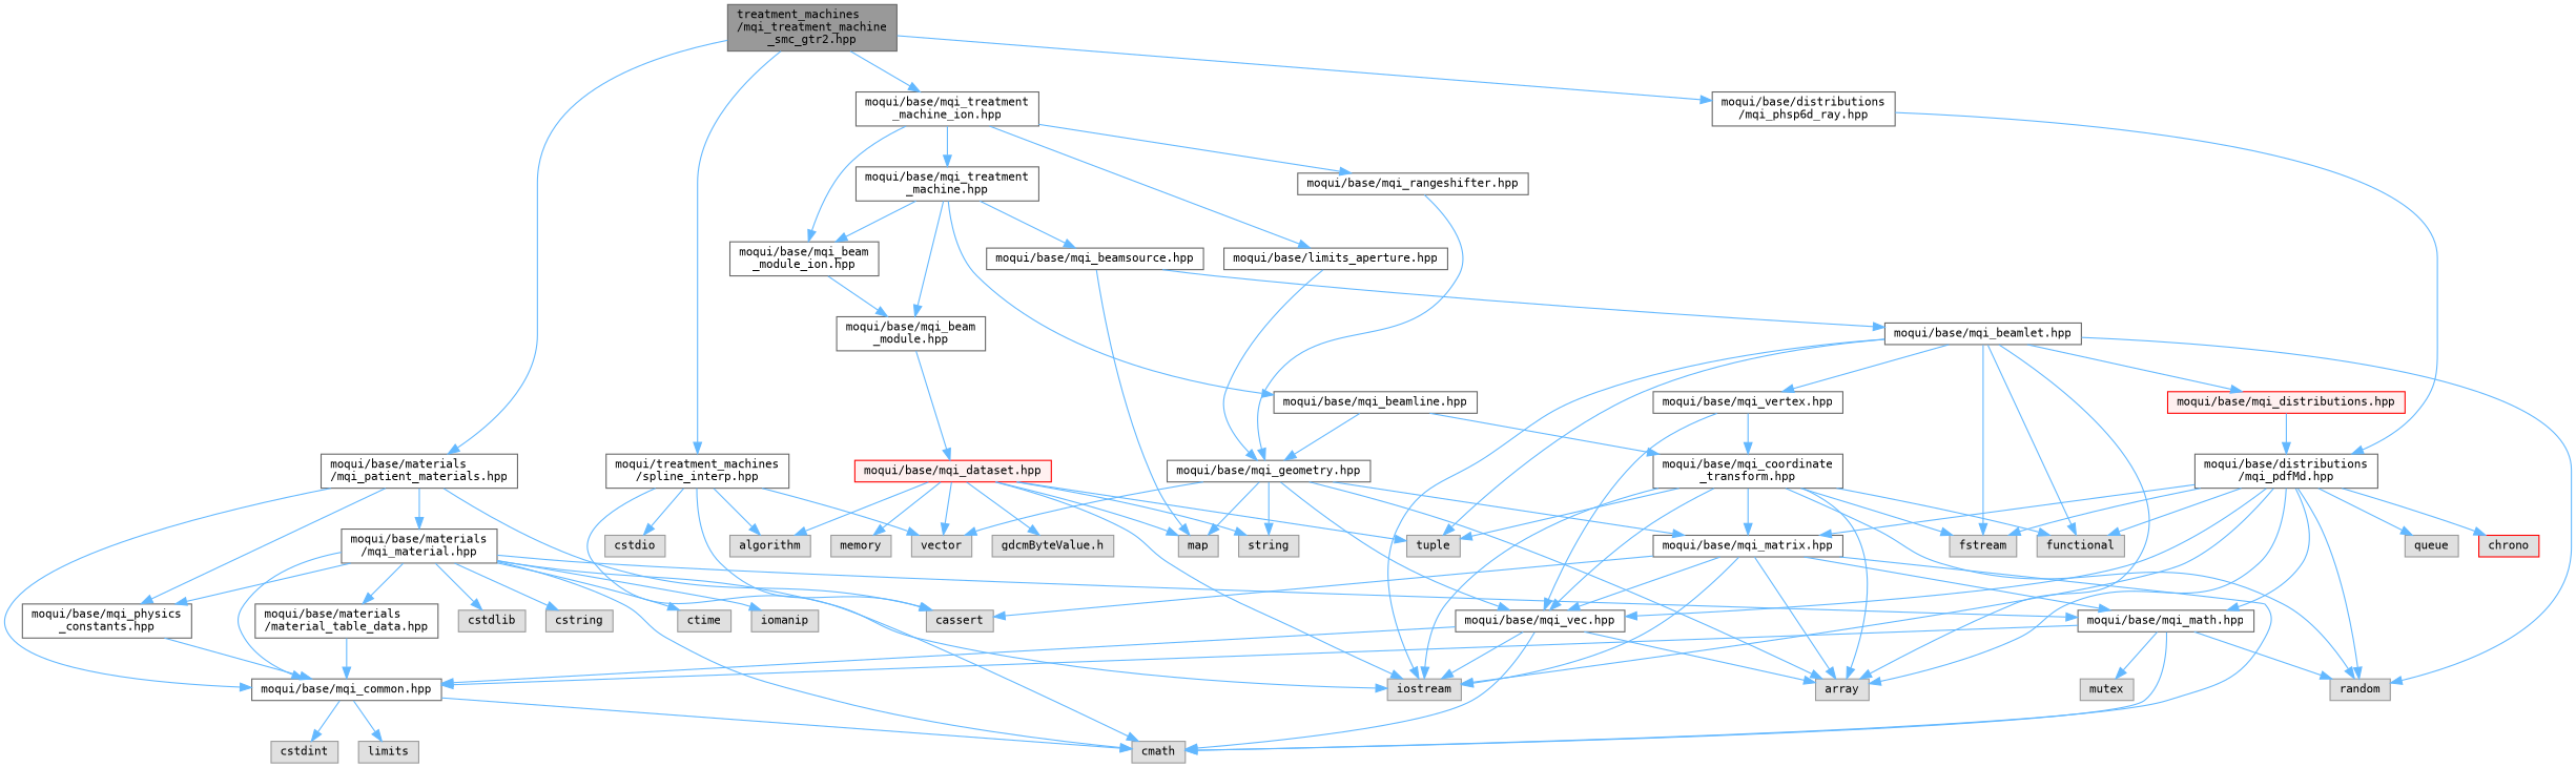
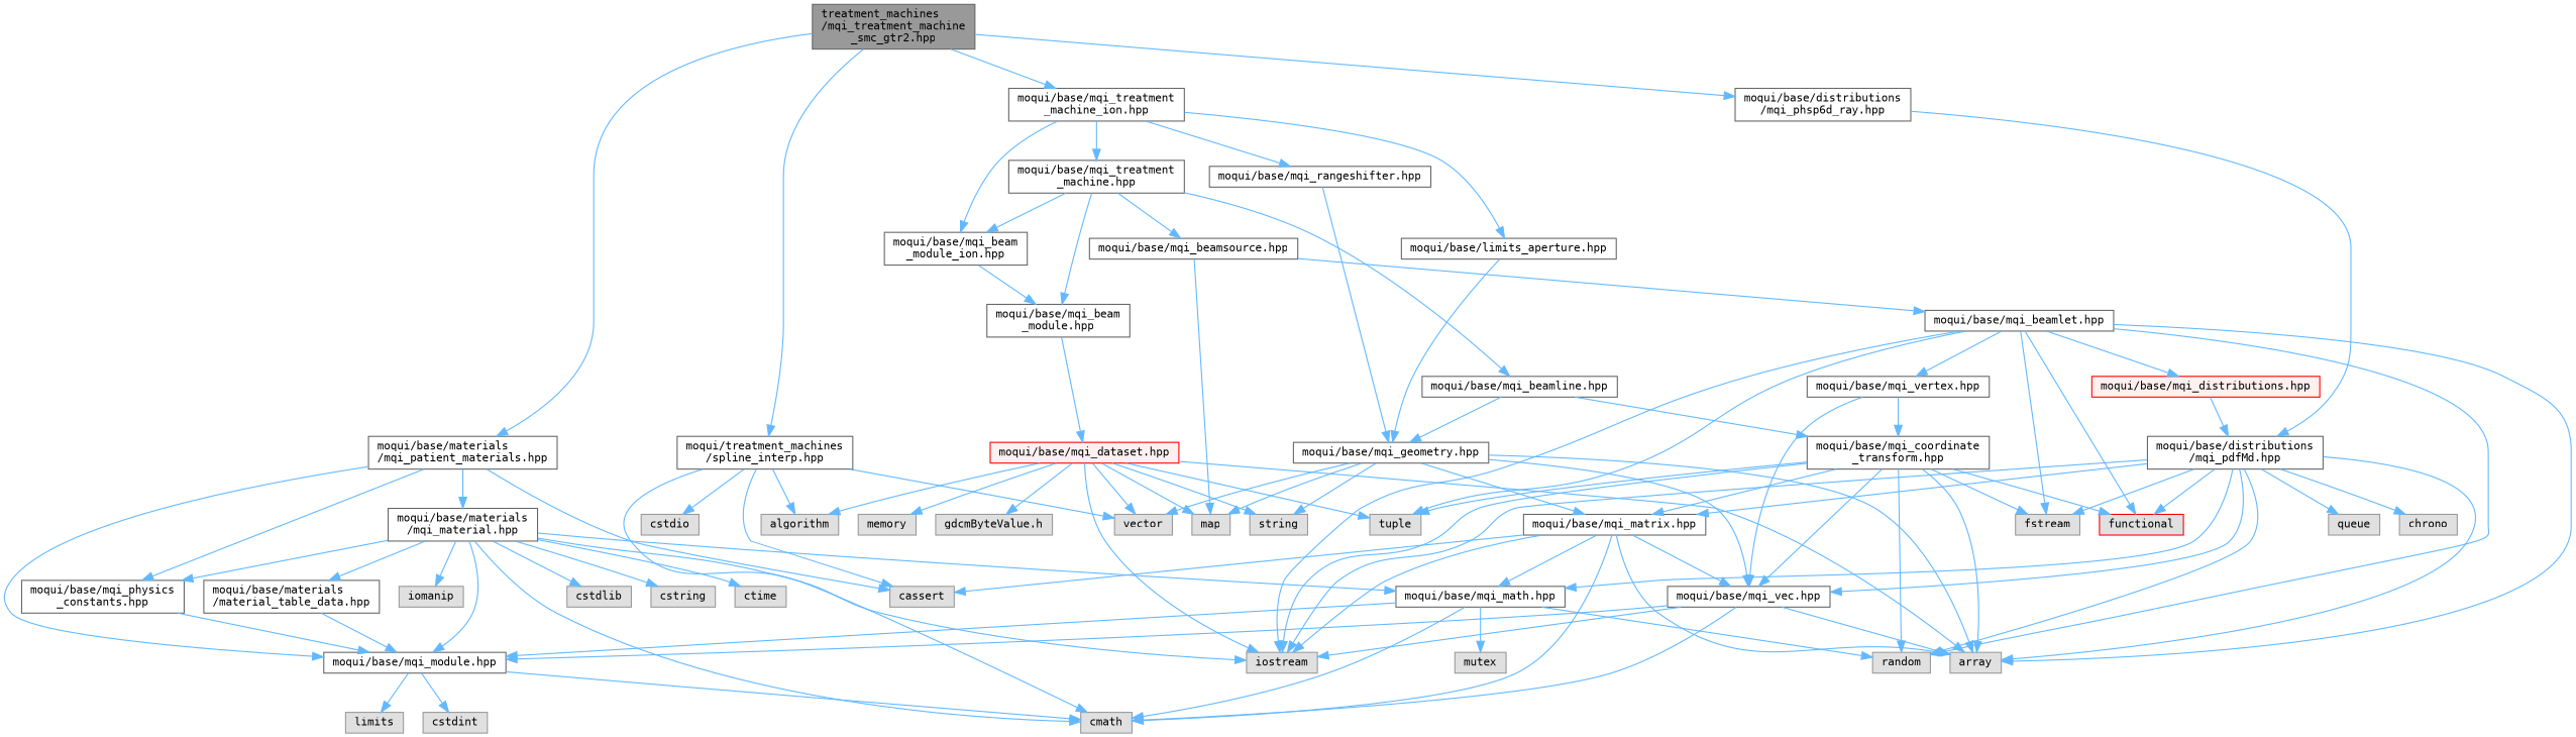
  digraph {
    fontname="DejaVu Sans Mono"
    node [color=grey60 fillcolor="#E0E0E0" fontname="DejaVu Sans Mono" fontsize=10 shape=box style=filled]
    edge [color=steelblue1 fontname="DejaVu Sans Mono" fontsize=10 labelfontname=Helvetica labelfontsize=10 style=solid]
    n1 [color=gray40 fillcolor=grey60 fontcolor=black height=0.2 label="treatment_machines\l/mqi_treatment_machine\l_smc_gtr2.hpp" width=0.4]
    n2 [color=grey40 fillcolor=white height=0.2 label="moqui/base/materials\l/mqi_patient_materials.hpp" width=0.4]
    n3 [color=grey40 fillcolor=white height=0.2 label="moqui/base/mqi_treatment\l_machine_ion.hpp" width=0.4]
    n4 [color=grey40 fillcolor=white height=0.2 label="moqui/base/distributions\l/mqi_phsp6d_ray.hpp" width=0.4]
    n5 [color=grey40 fillcolor=white height=0.2 label="moqui/treatment_machines\l/spline_interp.hpp" width=0.4]
    n6 [height=0.2 label=cassert width=0.4]
    n7 [color=grey40 fillcolor=white height=0.2 label="moqui/base/materials\l/mqi_material.hpp" width=0.4]
-   n8 [color=grey40 fillcolor=white height=0.2 label="moqui/base/mqi_common.hpp" width=0.4]
+   n8 [color=grey40 fillcolor=white height=0.2 label="moqui/base/mqi_module.hpp" width=0.4]
    n9 [color=grey40 fillcolor=white height=0.2 label="moqui/base/mqi_physics\l_constants.hpp" width=0.4]
    n10 [color=grey40 fillcolor=white height=0.2 label="moqui/base/limits_aperture.hpp" width=0.4]
    n11 [color=grey40 fillcolor=white height=0.2 label="moqui/base/mqi_beam\l_module_ion.hpp" width=0.4]
    n12 [color=grey40 fillcolor=white height=0.2 label="moqui/base/mqi_rangeshifter.hpp" width=0.4]
    n13 [color=grey40 fillcolor=white height=0.2 label="moqui/base/mqi_treatment\l_machine.hpp" width=0.4]
    n14 [color=grey40 fillcolor=white height=0.2 label="moqui/base/distributions\l/mqi_pdfMd.hpp" width=0.4]
    n15 [height=0.2 label=cmath width=0.4]
    n16 [height=0.2 label=vector width=0.4]
    n17 [height=0.2 label=algorithm width=0.4]
    n18 [height=0.2 label=cstdio width=0.4]
    n19 [color=grey40 fillcolor=white height=0.2 label="moqui/base/mqi_math.hpp" width=0.4]
    n20 [color=grey40 fillcolor=white height=0.2 label="moqui/base/materials\l/material_table_data.hpp" width=0.4]
    n21 [height=0.2 label=cstdlib width=0.4]
    n22 [height=0.2 label=cstring width=0.4]
    n23 [height=0.2 label=ctime width=0.4]
    n24 [height=0.2 label=iomanip width=0.4]
    n25 [height=0.2 label=iostream width=0.4]
    n26 [height=0.2 label=cstdint width=0.4]
    n27 [height=0.2 label=limits width=0.4]
    n28 [height=0.2 label=mutex width=0.4]
    n29 [height=0.2 label=random width=0.4]
    n30 [color=grey40 fillcolor=white height=0.2 label="moqui/base/mqi_geometry.hpp" width=0.4]
    n31 [color=grey40 fillcolor=white height=0.2 label="moqui/base/mqi_beam\l_module.hpp" width=0.4]
    n32 [color=grey40 fillcolor=white height=0.2 label="moqui/base/mqi_beamline.hpp" width=0.4]
    n33 [color=grey40 fillcolor=white height=0.2 label="moqui/base/mqi_beamsource.hpp" width=0.4]
    n34 [height=0.2 label=array width=0.4]
    n35 [height=0.2 label=map width=0.4]
    n36 [height=0.2 label=string width=0.4]
    n37 [color=grey40 fillcolor=white height=0.2 label="moqui/base/mqi_matrix.hpp" width=0.4]
    n38 [color=grey40 fillcolor=white height=0.2 label="moqui/base/mqi_vec.hpp" width=0.4]
    n39 [color=red fillcolor="#FFF0F0" height=0.2 label="moqui/base/mqi_dataset.hpp" width=0.4]
    n40 [height=0.2 label=memory width=0.4]
    n41 [height=0.2 label=tuple width=0.4]
    n42 [height=0.2 label="gdcmByteValue.h" width=0.4]
    n43 [color=grey40 fillcolor=white height=0.2 label="moqui/base/mqi_beamlet.hpp" width=0.4]
    n44 [height=0.2 label=fstream width=0.4]
-   n45 [height=0.2 label=functional width=0.4]
+   n45 [color=red height=0.2 label=functional width=0.4]
    n46 [color=red fillcolor="#FFF0F0" height=0.2 label="moqui/base/mqi_distributions.hpp" width=0.4]
    n47 [color=grey40 fillcolor=white height=0.2 label="moqui/base/mqi_vertex.hpp" width=0.4]
    n48 [color=grey40 fillcolor=white height=0.2 label="moqui/base/mqi_coordinate\l_transform.hpp" width=0.4]
    n49 [height=0.2 label=queue width=0.4]
-   n50 [color=red height=0.2 label=chrono width=0.4]
+   n50 [height=0.2 label=chrono width=0.4]
    n1 -> n2
    n1 -> n3
    n1 -> n4
    n1 -> n5
    n2 -> n6
    n2 -> n7
    n2 -> n8
    n2 -> n9
    n3 -> n10
    n3 -> n11
    n3 -> n12
    n3 -> n13
    n4 -> n14
    n5 -> n6
    n5 -> n15
    n5 -> n16
    n5 -> n17
    n5 -> n18
    n7 -> n8
    n7 -> n9
    n7 -> n15
    n7 -> n19
    n7 -> n20
    n7 -> n21
    n7 -> n22
    n7 -> n23
    n7 -> n24
    n7 -> n25
    n8 -> n15
    n8 -> n26
    n8 -> n27
    n9 -> n8
    n10 -> n30
    n11 -> n31
    n12 -> n30
    n13 -> n11
    n13 -> n31
    n13 -> n32
    n13 -> n33
    n14 -> n19
    n14 -> n25
    n14 -> n29
    n14 -> n34
    n14 -> n37
    n14 -> n38
    n14 -> n44
    n14 -> n45
    n14 -> n49
    n14 -> n50
    n19 -> n8
    n19 -> n15
    n19 -> n28
    n19 -> n29
    n20 -> n8
    n30 -> n16
    n30 -> n34
    n30 -> n35
    n30 -> n36
    n30 -> n37
    n30 -> n38
    n31 -> n39
    n32 -> n30
    n32 -> n48
    n33 -> n35
    n33 -> n43
    n37 -> n6
    n37 -> n15
    n37 -> n19
    n37 -> n25
    n37 -> n34
    n37 -> n38
    n38 -> n8
    n38 -> n15
    n38 -> n25
    n38 -> n34
    n39 -> n16
    n39 -> n17
    n39 -> n25
+   n39 -> n34
    n39 -> n35
    n39 -> n36
    n39 -> n40
    n39 -> n41
    n39 -> n42
    n43 -> n25
    n43 -> n29
    n43 -> n34
    n43 -> n41
    n43 -> n44
    n43 -> n45
    n43 -> n46
    n43 -> n47
    n46 -> n14
    n47 -> n38
    n47 -> n48
    n48 -> n25
    n48 -> n29
    n48 -> n34
    n48 -> n37
    n48 -> n38
    n48 -> n41
    n48 -> n44
    n48 -> n45
  }
